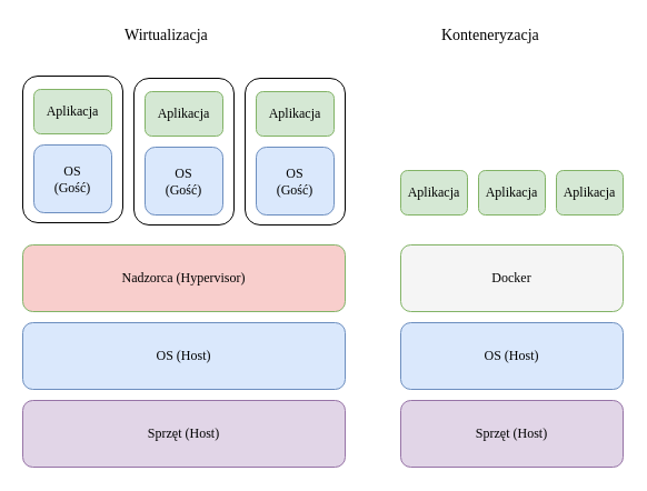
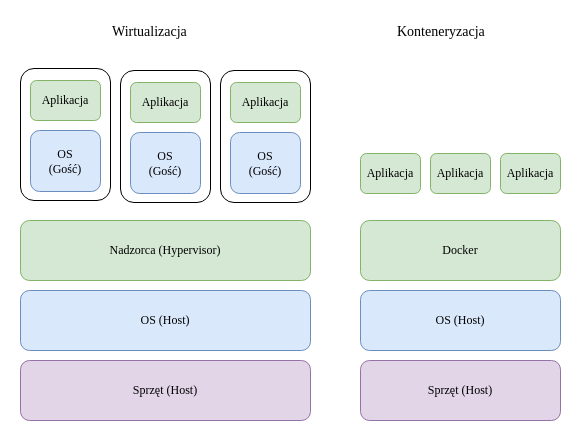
  <mxCell id="0" />
  <mxCell id="1" parent="0" />
  <mxCell id="2" value="" style="rounded=1;whiteSpace=wrap;html=1;" vertex="1" parent="1"><mxGeometry x="20" y="68" width="90" height="132" as="geometry" /></mxCell>
  <mxCell id="3" value="&lt;font face=&quot;Archia&quot;&gt;Aplikacja&lt;/font&gt;" style="rounded=1;whiteSpace=wrap;html=1;fillColor=#d5e8d4;strokeColor=#82b366;" vertex="1" parent="1"><mxGeometry x="30" y="80" width="70" height="40" as="geometry" /></mxCell>
  <mxCell id="4" value="&lt;font face=&quot;Archia&quot;&gt;OS&lt;br&gt;(Gość)&lt;/font&gt;" style="rounded=1;whiteSpace=wrap;html=1;fillColor=#dae8fc;strokeColor=#6c8ebf;" vertex="1" parent="1"><mxGeometry x="30" y="130" width="70" height="61" as="geometry" /></mxCell>
- <mxCell id="5" value="Nadzorca (Hypervisor)" style="rounded=1;whiteSpace=wrap;html=1;rotation=0;fontFamily=Archia;fillColor=#f8cecc;strokeColor=#82b366;" vertex="1" parent="1"><mxGeometry x="20" y="220" width="290" height="60" as="geometry" /></mxCell>
+ <mxCell id="5" value="Nadzorca (Hypervisor)" style="rounded=1;whiteSpace=wrap;html=1;rotation=0;fontFamily=Archia;fillColor=#d5e8d4;strokeColor=#82b366;" vertex="1" parent="1"><mxGeometry x="20" y="220" width="290" height="60" as="geometry" /></mxCell>
  <mxCell id="6" value="OS (Host)" style="rounded=1;whiteSpace=wrap;html=1;rotation=0;fontFamily=Archia;fillColor=#dae8fc;strokeColor=#6c8ebf;" vertex="1" parent="1"><mxGeometry x="20" y="290" width="290" height="60" as="geometry" /></mxCell>
  <mxCell id="7" value="Sprzęt (Host)" style="rounded=1;whiteSpace=wrap;html=1;rotation=0;fontFamily=Archia;fillColor=#e1d5e7;strokeColor=#9673a6;" vertex="1" parent="1"><mxGeometry x="20" y="360" width="290" height="60" as="geometry" /></mxCell>
  <mxCell id="8" value="&lt;font face=&quot;Archia&quot; style=&quot;font-size: 14px;&quot;&gt;Wirtualizacja&lt;/font&gt;" style="text;html=1;resizable=0;points=[];autosize=1;align=left;verticalAlign=top;spacingTop=-4;fontSize=14;" vertex="1" parent="1"><mxGeometry x="110" y="20" width="100" height="20" as="geometry" /></mxCell>
  <mxCell id="9" value="&lt;font face=&quot;Archia&quot; style=&quot;font-size: 14px&quot;&gt;Konteneryzacja&lt;br&gt;&lt;/font&gt;" style="text;html=1;resizable=0;points=[];autosize=1;align=left;verticalAlign=top;spacingTop=-4;fontSize=14;" vertex="1" parent="1"><mxGeometry x="395" y="20" width="130" height="20" as="geometry" /></mxCell>
  <mxCell id="10" value="&lt;font face=&quot;Archia&quot;&gt;Aplikacja&lt;/font&gt;" style="rounded=1;whiteSpace=wrap;html=1;fillColor=#d5e8d4;strokeColor=#82b366;" vertex="1" parent="1"><mxGeometry x="360" y="153" width="60" height="40" as="geometry" /></mxCell>
  <mxCell id="11" value="&lt;font face=&quot;Archia&quot;&gt;Aplikacja&lt;/font&gt;" style="rounded=1;whiteSpace=wrap;html=1;fillColor=#d5e8d4;strokeColor=#82b366;" vertex="1" parent="1"><mxGeometry x="430" y="153" width="60" height="40" as="geometry" /></mxCell>
  <mxCell id="12" value="&lt;font face=&quot;Archia&quot;&gt;Aplikacja&lt;/font&gt;" style="rounded=1;whiteSpace=wrap;html=1;fillColor=#d5e8d4;strokeColor=#82b366;" vertex="1" parent="1"><mxGeometry x="500" y="153" width="60" height="40" as="geometry" /></mxCell>
  <mxCell id="13" value="" style="rounded=1;whiteSpace=wrap;html=1;" vertex="1" parent="1"><mxGeometry x="120" y="70" width="90" height="132" as="geometry" /></mxCell>
  <mxCell id="14" value="&lt;font face=&quot;Archia&quot;&gt;Aplikacja&lt;/font&gt;" style="rounded=1;whiteSpace=wrap;html=1;fillColor=#d5e8d4;strokeColor=#82b366;" vertex="1" parent="1"><mxGeometry x="130" y="82" width="70" height="40" as="geometry" /></mxCell>
  <mxCell id="15" value="&lt;font face=&quot;Archia&quot;&gt;OS&lt;br&gt;(Gość)&lt;/font&gt;" style="rounded=1;whiteSpace=wrap;html=1;fillColor=#dae8fc;strokeColor=#6c8ebf;" vertex="1" parent="1"><mxGeometry x="130" y="132" width="70" height="61" as="geometry" /></mxCell>
  <mxCell id="16" value="" style="rounded=1;whiteSpace=wrap;html=1;" vertex="1" parent="1"><mxGeometry x="220" y="70" width="90" height="132" as="geometry" /></mxCell>
  <mxCell id="17" value="&lt;font face=&quot;Archia&quot;&gt;Aplikacja&lt;/font&gt;" style="rounded=1;whiteSpace=wrap;html=1;fillColor=#d5e8d4;strokeColor=#82b366;" vertex="1" parent="1"><mxGeometry x="230" y="82" width="70" height="40" as="geometry" /></mxCell>
  <mxCell id="18" value="&lt;font face=&quot;Archia&quot;&gt;OS&lt;br&gt;(Gość)&lt;/font&gt;" style="rounded=1;whiteSpace=wrap;html=1;fillColor=#dae8fc;strokeColor=#6c8ebf;" vertex="1" parent="1"><mxGeometry x="230" y="132" width="70" height="61" as="geometry" /></mxCell>
- <mxCell id="19" value="Docker" style="rounded=1;whiteSpace=wrap;html=1;rotation=0;fontFamily=Archia;fillColor=#f5f5f5;strokeColor=#82b366;" vertex="1" parent="1"><mxGeometry x="360" y="220" width="200" height="60" as="geometry" /></mxCell>
+ <mxCell id="19" value="Docker" style="rounded=1;whiteSpace=wrap;html=1;rotation=0;fontFamily=Archia;fillColor=#d5e8d4;strokeColor=#82b366;" vertex="1" parent="1"><mxGeometry x="360" y="220" width="200" height="60" as="geometry" /></mxCell>
  <mxCell id="20" value="OS (Host)" style="rounded=1;whiteSpace=wrap;html=1;rotation=0;fontFamily=Archia;fillColor=#dae8fc;strokeColor=#6c8ebf;" vertex="1" parent="1"><mxGeometry x="360" y="290" width="200" height="60" as="geometry" /></mxCell>
  <mxCell id="21" value="Sprzęt (Host)" style="rounded=1;whiteSpace=wrap;html=1;rotation=0;fontFamily=Archia;fillColor=#e1d5e7;strokeColor=#9673a6;" vertex="1" parent="1"><mxGeometry x="360" y="360" width="200" height="60" as="geometry" /></mxCell>
